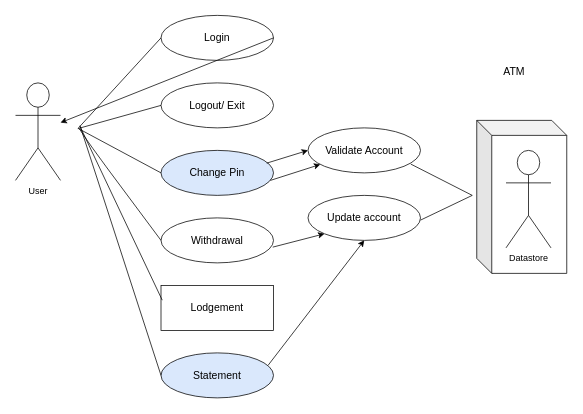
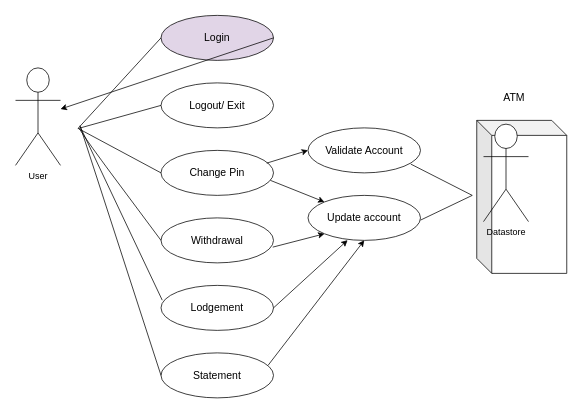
  <mxCell id="0" />
  <mxCell id="1" parent="0" />
  <mxCell id="2" value="" style="shape=cube;whiteSpace=wrap;html=1;boundedLbl=1;backgroundOutline=1;darkOpacity=0.05;darkOpacity2=0.1;fontSize=14;" vertex="1" parent="1"><mxGeometry x="635" y="160" width="120" height="204" as="geometry" /></mxCell>
- <mxCell id="3" value="User" style="shape=umlActor;verticalLabelPosition=bottom;verticalAlign=top;html=1;outlineConnect=0;" vertex="1" parent="1"><mxGeometry x="20" y="110" width="60" height="130" as="geometry" /></mxCell>
- <mxCell id="4" value="Datastore" style="shape=umlActor;verticalLabelPosition=bottom;verticalAlign=top;html=1;outlineConnect=0;" vertex="1" parent="1"><mxGeometry x="674" y="200" width="60" height="130" as="geometry" /></mxCell>
- <mxCell id="5" value="Login" style="ellipse;whiteSpace=wrap;html=1;fontSize=14;" vertex="1" parent="1"><mxGeometry x="214" y="20" width="150" height="60" as="geometry" /></mxCell>
+ <mxCell id="3" value="User" style="shape=umlActor;verticalLabelPosition=bottom;verticalAlign=top;html=1;outlineConnect=0;" vertex="1" parent="1"><mxGeometry x="20" y="90" width="60" height="130" as="geometry" /></mxCell>
+ <mxCell id="4" value="Datastore" style="shape=umlActor;verticalLabelPosition=bottom;verticalAlign=top;html=1;outlineConnect=0;" vertex="1" parent="1"><mxGeometry x="644" y="165" width="60" height="130" as="geometry" /></mxCell>
+ <mxCell id="5" value="Login" style="ellipse;whiteSpace=wrap;html=1;fontSize=14;fillColor=#e1d5e7;" vertex="1" parent="1"><mxGeometry x="214" y="20" width="150" height="60" as="geometry" /></mxCell>
  <mxCell id="6" value="Logout/ Exit" style="ellipse;whiteSpace=wrap;html=1;fontSize=14;" vertex="1" parent="1"><mxGeometry x="214" y="110" width="150" height="60" as="geometry" /></mxCell>
- <mxCell id="7" value="Change Pin" style="ellipse;whiteSpace=wrap;html=1;fontSize=14;fillColor=#dae8fc;" vertex="1" parent="1"><mxGeometry x="214" y="200" width="150" height="60" as="geometry" /></mxCell>
+ <mxCell id="7" value="Change Pin" style="ellipse;whiteSpace=wrap;html=1;fontSize=14;" vertex="1" parent="1"><mxGeometry x="214" y="200" width="150" height="60" as="geometry" /></mxCell>
  <mxCell id="8" value="Withdrawal" style="ellipse;whiteSpace=wrap;html=1;fontSize=14;" vertex="1" parent="1"><mxGeometry x="214" y="290" width="150" height="60" as="geometry" /></mxCell>
- <mxCell id="9" value="Lodgement" style="whiteSpace=wrap;html=1;fontSize=14;rounded=0;" vertex="1" parent="1"><mxGeometry x="214" y="380" width="150" height="60" as="geometry" /></mxCell>
- <mxCell id="10" value="Statement" style="ellipse;whiteSpace=wrap;html=1;fontSize=14;fillColor=#dae8fc;" vertex="1" parent="1"><mxGeometry x="214" y="470" width="150" height="60" as="geometry" /></mxCell>
+ <mxCell id="9" value="Lodgement" style="ellipse;whiteSpace=wrap;html=1;fontSize=14;" vertex="1" parent="1"><mxGeometry x="214" y="380" width="150" height="60" as="geometry" /></mxCell>
+ <mxCell id="10" value="Statement" style="ellipse;whiteSpace=wrap;html=1;fontSize=14;" vertex="1" parent="1"><mxGeometry x="214" y="470" width="150" height="60" as="geometry" /></mxCell>
  <mxCell id="11" value="Validate Account" style="ellipse;whiteSpace=wrap;html=1;fontSize=14;" vertex="1" parent="1"><mxGeometry x="410" y="170" width="150" height="60" as="geometry" /></mxCell>
  <mxCell id="12" value="Update account" style="ellipse;whiteSpace=wrap;html=1;fontSize=14;" vertex="1" parent="1"><mxGeometry x="410" y="260" width="150" height="60" as="geometry" /></mxCell>
  <mxCell id="13" value="" style="endArrow=none;html=1;entryX=0;entryY=0.5;entryDx=0;entryDy=0;entryPerimeter=0;" edge="1" parent="1" target="5"><mxGeometry width="50" height="50" relative="1" as="geometry"><mxPoint x="104" y="170" as="sourcePoint" /><mxPoint x="154" y="120" as="targetPoint" /></mxGeometry></mxCell>
  <mxCell id="14" value="" style="endArrow=none;html=1;entryX=0;entryY=0.5;entryDx=0;entryDy=0;" edge="1" parent="1" target="6"><mxGeometry width="50" height="50" relative="1" as="geometry"><mxPoint x="103" y="171" as="sourcePoint" /><mxPoint x="224" y="60" as="targetPoint" /></mxGeometry></mxCell>
  <mxCell id="15" value="" style="endArrow=none;html=1;entryX=0;entryY=0.5;entryDx=0;entryDy=0;" edge="1" parent="1" target="7"><mxGeometry width="50" height="50" relative="1" as="geometry"><mxPoint x="104" y="171" as="sourcePoint" /><mxPoint x="224" y="150" as="targetPoint" /></mxGeometry></mxCell>
  <mxCell id="16" value="" style="endArrow=none;html=1;entryX=0;entryY=0.5;entryDx=0;entryDy=0;" edge="1" parent="1" target="8"><mxGeometry width="50" height="50" relative="1" as="geometry"><mxPoint x="105" y="171" as="sourcePoint" /><mxPoint x="224" y="240" as="targetPoint" /><Array as="points"><mxPoint x="117" y="189" /><mxPoint x="141" y="222" /></Array></mxGeometry></mxCell>
  <mxCell id="17" value="" style="endArrow=none;html=1;exitX=0.011;exitY=0.329;exitDx=0;exitDy=0;exitPerimeter=0;" edge="1" parent="1" source="9"><mxGeometry width="50" height="50" relative="1" as="geometry"><mxPoint x="1" y="412" as="sourcePoint" /><mxPoint x="106" y="168" as="targetPoint" /></mxGeometry></mxCell>
  <mxCell id="18" value="" style="endArrow=none;html=1;entryX=0;entryY=0.5;entryDx=0;entryDy=0;" edge="1" parent="1" target="10"><mxGeometry width="50" height="50" relative="1" as="geometry"><mxPoint x="106" y="167" as="sourcePoint" /><mxPoint x="196" y="487" as="targetPoint" /></mxGeometry></mxCell>
  <mxCell id="19" value="" style="endArrow=classic;html=1;fontSize=14;exitX=1;exitY=0.5;exitDx=0;exitDy=0;" edge="1" parent="1" source="5" target="3"><mxGeometry width="50" height="50" relative="1" as="geometry"><mxPoint x="367" y="60" as="sourcePoint" /><mxPoint x="429" y="164" as="targetPoint" /></mxGeometry></mxCell>
  <mxCell id="20" value="" style="endArrow=classic;html=1;fontSize=14;entryX=0;entryY=0.5;entryDx=0;entryDy=0;" edge="1" parent="1" target="11"><mxGeometry width="50" height="50" relative="1" as="geometry"><mxPoint x="355" y="217" as="sourcePoint" /><mxPoint x="405" y="167" as="targetPoint" /></mxGeometry></mxCell>
- <mxCell id="21" value="" style="endArrow=classic;html=1;fontSize=14;exitX=0.973;exitY=0.667;exitDx=0;exitDy=0;exitPerimeter=0;" edge="1" parent="1" source="7" target="11"><mxGeometry width="50" height="50" relative="1" as="geometry"><mxPoint x="365" y="227" as="sourcePoint" /><mxPoint x="414" y="288" as="targetPoint" /></mxGeometry></mxCell>
+ <mxCell id="21" value="" style="endArrow=classic;html=1;fontSize=14;entryX=0;entryY=0;entryDx=0;entryDy=0;exitX=0.973;exitY=0.667;exitDx=0;exitDy=0;exitPerimeter=0;" edge="1" parent="1" source="7" target="12"><mxGeometry width="50" height="50" relative="1" as="geometry"><mxPoint x="365" y="227" as="sourcePoint" /><mxPoint x="414" y="288" as="targetPoint" /></mxGeometry></mxCell>
  <mxCell id="22" value="" style="endArrow=classic;html=1;fontSize=14;entryX=0;entryY=1;entryDx=0;entryDy=0;exitX=0.973;exitY=0.667;exitDx=0;exitDy=0;exitPerimeter=0;" edge="1" parent="1" target="12"><mxGeometry width="50" height="50" relative="1" as="geometry"><mxPoint x="363" y="329" as="sourcePoint" /><mxPoint x="435.271" y="357.666" as="targetPoint" /></mxGeometry></mxCell>
+ <mxCell id="23" value="" style="endArrow=classic;html=1;fontSize=14;entryX=0.352;entryY=0.995;entryDx=0;entryDy=0;entryPerimeter=0;exitX=1;exitY=0.5;exitDx=0;exitDy=0;" edge="1" parent="1" source="9" target="12"><mxGeometry width="50" height="50" relative="1" as="geometry"><mxPoint x="373" y="408" as="sourcePoint" /><mxPoint x="442.221" y="321.314" as="targetPoint" /><Array as="points" /></mxGeometry></mxCell>
  <mxCell id="24" value="" style="endArrow=classic;html=1;fontSize=14;entryX=0.5;entryY=1;entryDx=0;entryDy=0;exitX=1;exitY=0.5;exitDx=0;exitDy=0;" edge="1" parent="1" target="12"><mxGeometry width="50" height="50" relative="1" as="geometry"><mxPoint x="357" y="486.3" as="sourcePoint" /><mxPoint x="455.8" y="396" as="targetPoint" /><Array as="points" /></mxGeometry></mxCell>
  <mxCell id="25" value="" style="endArrow=none;html=1;fontSize=14;exitX=0.914;exitY=0.805;exitDx=0;exitDy=0;exitPerimeter=0;" edge="1" parent="1" source="11"><mxGeometry width="50" height="50" relative="1" as="geometry"><mxPoint x="545" y="182" as="sourcePoint" /><mxPoint x="629" y="260" as="targetPoint" /></mxGeometry></mxCell>
  <mxCell id="26" value="" style="endArrow=none;html=1;fontSize=14;" edge="1" parent="1"><mxGeometry width="50" height="50" relative="1" as="geometry"><mxPoint x="560" y="293" as="sourcePoint" /><mxPoint x="629" y="260" as="targetPoint" /></mxGeometry></mxCell>
- <mxCell id="27" value="ATM" style="text;html=1;strokeColor=none;fillColor=none;align=center;verticalAlign=middle;whiteSpace=wrap;rounded=0;fontSize=14;" vertex="1" parent="1"><mxGeometry x="665" y="85" width="40" height="20" as="geometry" /></mxCell>
+ <mxCell id="27" value="ATM" style="text;html=1;strokeColor=none;fillColor=none;align=center;verticalAlign=middle;whiteSpace=wrap;rounded=0;fontSize=14;" vertex="1" parent="1"><mxGeometry x="665" y="120" width="40" height="20" as="geometry" /></mxCell>
